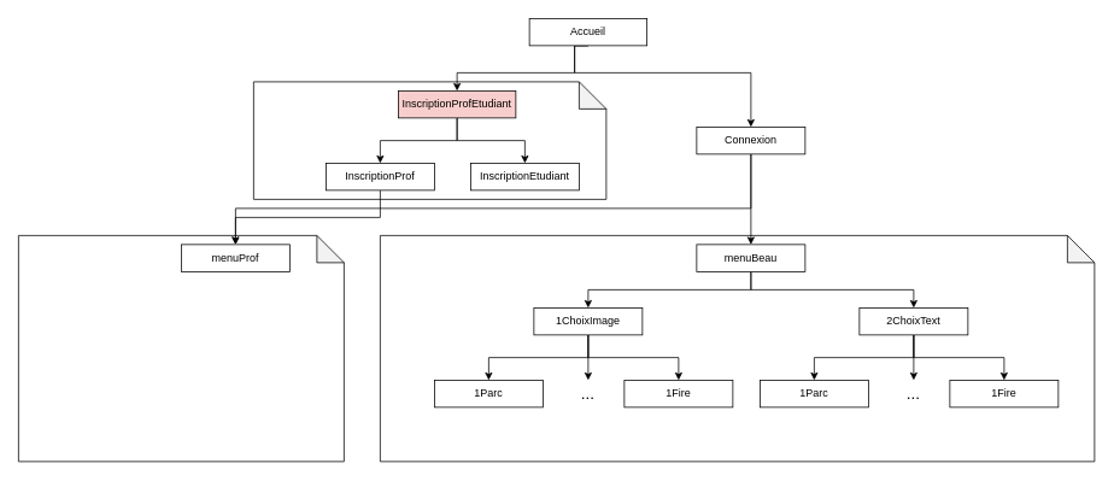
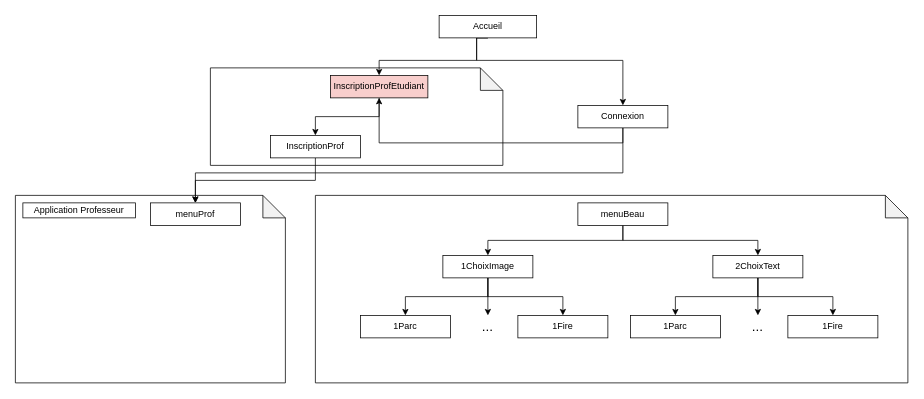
  <mxCell id="0" />
  <mxCell id="1" parent="0" />
  <mxCell id="2" style="edgeStyle=orthogonalEdgeStyle;rounded=0;orthogonalLoop=1;jettySize=auto;html=1;exitX=0.5;exitY=1;exitDx=0;exitDy=0;entryX=0.5;entryY=0;entryDx=0;entryDy=0;" edge="1" parent="1" source="4" target="13"><mxGeometry relative="1" as="geometry"><Array as="points"><mxPoint x="635" y="80" /><mxPoint x="505" y="80" /></Array></mxGeometry></mxCell>
  <mxCell id="3" style="edgeStyle=orthogonalEdgeStyle;rounded=0;orthogonalLoop=1;jettySize=auto;html=1;exitX=0.5;exitY=1;exitDx=0;exitDy=0;entryX=0.5;entryY=0;entryDx=0;entryDy=0;" edge="1" parent="1" source="4" target="10"><mxGeometry relative="1" as="geometry"><Array as="points"><mxPoint x="635" y="80" /><mxPoint x="830" y="80" /></Array></mxGeometry></mxCell>
  <mxCell id="4" value="Accueil" style="rounded=0;whiteSpace=wrap;html=1;" vertex="1" parent="1"><mxGeometry x="585" y="20" width="130" height="30" as="geometry" /></mxCell>
  <mxCell id="5" style="edgeStyle=orthogonalEdgeStyle;rounded=0;orthogonalLoop=1;jettySize=auto;html=1;exitX=0.5;exitY=1;exitDx=0;exitDy=0;" edge="1" parent="1" source="6" target="17"><mxGeometry relative="1" as="geometry" /></mxCell>
  <mxCell id="6" value="InscriptionProf" style="rounded=0;whiteSpace=wrap;html=1;" vertex="1" parent="1"><mxGeometry x="360" y="180" width="120" height="30" as="geometry" /></mxCell>
- <mxCell id="7" value="InscriptionEtudiant" style="rounded=0;whiteSpace=wrap;html=1;" vertex="1" parent="1"><mxGeometry x="520" y="180" width="120" height="30" as="geometry" /></mxCell>
- <mxCell id="8" style="edgeStyle=orthogonalEdgeStyle;rounded=0;orthogonalLoop=1;jettySize=auto;html=1;exitX=0.5;exitY=1;exitDx=0;exitDy=0;entryX=0.5;entryY=0;entryDx=0;entryDy=0;" edge="1" parent="1" source="10" target="16"><mxGeometry relative="1" as="geometry"><mxPoint x="830" y="260" as="targetPoint" /></mxGeometry></mxCell>
+ <mxCell id="8" style="edgeStyle=orthogonalEdgeStyle;rounded=0;orthogonalLoop=1;jettySize=auto;html=1;exitX=0.5;exitY=1;exitDx=0;exitDy=0;" edge="1" parent="1" source="10" target="13"><mxGeometry relative="1" as="geometry"><mxPoint x="830" y="260" as="targetPoint" /></mxGeometry></mxCell>
  <mxCell id="9" style="edgeStyle=orthogonalEdgeStyle;rounded=0;orthogonalLoop=1;jettySize=auto;html=1;exitX=0.5;exitY=1;exitDx=0;exitDy=0;entryX=0.5;entryY=0;entryDx=0;entryDy=0;" edge="1" parent="1" source="10" target="17"><mxGeometry relative="1" as="geometry"><Array as="points"><mxPoint x="830" y="230" /><mxPoint x="260" y="230" /></Array></mxGeometry></mxCell>
  <mxCell id="10" value="Connexion" style="rounded=0;whiteSpace=wrap;html=1;" vertex="1" parent="1"><mxGeometry x="770" y="140" width="120" height="30" as="geometry" /></mxCell>
- <mxCell id="11" style="edgeStyle=orthogonalEdgeStyle;rounded=0;orthogonalLoop=1;jettySize=auto;html=1;exitX=0.5;exitY=1;exitDx=0;exitDy=0;" edge="1" parent="1" source="13" target="7"><mxGeometry relative="1" as="geometry" /></mxCell>
  <mxCell id="12" style="edgeStyle=orthogonalEdgeStyle;rounded=0;orthogonalLoop=1;jettySize=auto;html=1;exitX=0.5;exitY=1;exitDx=0;exitDy=0;entryX=0.5;entryY=0;entryDx=0;entryDy=0;" edge="1" parent="1" source="13" target="6"><mxGeometry relative="1" as="geometry" /></mxCell>
  <mxCell id="13" value="InscriptionProfEtudiant" style="rounded=0;whiteSpace=wrap;html=1;fillColor=#f8cecc;" vertex="1" parent="1"><mxGeometry x="440" y="100" width="130" height="30" as="geometry" /></mxCell>
  <mxCell id="14" style="edgeStyle=orthogonalEdgeStyle;rounded=0;orthogonalLoop=1;jettySize=auto;html=1;exitX=0.5;exitY=1;exitDx=0;exitDy=0;entryX=0.5;entryY=0;entryDx=0;entryDy=0;" edge="1" parent="1" source="16" target="21"><mxGeometry relative="1" as="geometry" /></mxCell>
  <mxCell id="15" style="edgeStyle=orthogonalEdgeStyle;rounded=0;orthogonalLoop=1;jettySize=auto;html=1;exitX=0.5;exitY=1;exitDx=0;exitDy=0;entryX=0.5;entryY=0;entryDx=0;entryDy=0;" edge="1" parent="1" source="16" target="25"><mxGeometry relative="1" as="geometry" /></mxCell>
  <mxCell id="16" value="menuBeau" style="rounded=0;whiteSpace=wrap;html=1;" vertex="1" parent="1"><mxGeometry x="770" y="270" width="120" height="30" as="geometry" /></mxCell>
  <mxCell id="17" value="menuProf" style="rounded=0;whiteSpace=wrap;html=1;" vertex="1" parent="1"><mxGeometry x="200" y="270" width="120" height="30" as="geometry" /></mxCell>
  <mxCell id="18" style="edgeStyle=orthogonalEdgeStyle;rounded=0;orthogonalLoop=1;jettySize=auto;html=1;exitX=0.5;exitY=1;exitDx=0;exitDy=0;entryX=0.5;entryY=0;entryDx=0;entryDy=0;" edge="1" parent="1" source="21" target="26"><mxGeometry relative="1" as="geometry" /></mxCell>
  <mxCell id="19" style="edgeStyle=orthogonalEdgeStyle;rounded=0;orthogonalLoop=1;jettySize=auto;html=1;exitX=0.5;exitY=1;exitDx=0;exitDy=0;entryX=0.5;entryY=0;entryDx=0;entryDy=0;" edge="1" parent="1" source="21" target="27"><mxGeometry relative="1" as="geometry" /></mxCell>
  <mxCell id="20" style="edgeStyle=orthogonalEdgeStyle;rounded=0;orthogonalLoop=1;jettySize=auto;html=1;exitX=0.5;exitY=1;exitDx=0;exitDy=0;entryX=0.5;entryY=0;entryDx=0;entryDy=0;" edge="1" parent="1" source="21" target="28"><mxGeometry relative="1" as="geometry" /></mxCell>
  <mxCell id="21" value="1ChoixImage" style="rounded=0;whiteSpace=wrap;html=1;" vertex="1" parent="1"><mxGeometry x="590" y="340" width="120" height="30" as="geometry" /></mxCell>
  <mxCell id="22" style="edgeStyle=orthogonalEdgeStyle;rounded=0;orthogonalLoop=1;jettySize=auto;html=1;exitX=0.5;exitY=1;exitDx=0;exitDy=0;entryX=0.5;entryY=0;entryDx=0;entryDy=0;" edge="1" parent="1" source="25" target="29"><mxGeometry relative="1" as="geometry" /></mxCell>
  <mxCell id="23" style="edgeStyle=orthogonalEdgeStyle;rounded=0;orthogonalLoop=1;jettySize=auto;html=1;exitX=0.5;exitY=1;exitDx=0;exitDy=0;entryX=0.5;entryY=0;entryDx=0;entryDy=0;" edge="1" parent="1" source="25" target="30"><mxGeometry relative="1" as="geometry" /></mxCell>
  <mxCell id="24" style="edgeStyle=orthogonalEdgeStyle;rounded=0;orthogonalLoop=1;jettySize=auto;html=1;exitX=0.5;exitY=1;exitDx=0;exitDy=0;entryX=0.5;entryY=0;entryDx=0;entryDy=0;" edge="1" parent="1" source="25" target="31"><mxGeometry relative="1" as="geometry" /></mxCell>
  <mxCell id="25" value="2ChoixText" style="rounded=0;whiteSpace=wrap;html=1;" vertex="1" parent="1"><mxGeometry x="950" y="340" width="120" height="30" as="geometry" /></mxCell>
  <mxCell id="26" value="1Parc" style="rounded=0;whiteSpace=wrap;html=1;" vertex="1" parent="1"><mxGeometry x="480" y="420" width="120" height="30" as="geometry" /></mxCell>
  <mxCell id="27" value="1Fire" style="rounded=0;whiteSpace=wrap;html=1;" vertex="1" parent="1"><mxGeometry x="690" y="420" width="120" height="30" as="geometry" /></mxCell>
  <mxCell id="28" value="&lt;font style=&quot;font-size: 18px;&quot;&gt;...&lt;/font&gt;" style="text;strokeColor=none;align=center;fillColor=none;html=1;verticalAlign=middle;whiteSpace=wrap;rounded=0;" vertex="1" parent="1"><mxGeometry x="620" y="420" width="60" height="30" as="geometry" /></mxCell>
  <mxCell id="29" value="1Parc" style="rounded=0;whiteSpace=wrap;html=1;" vertex="1" parent="1"><mxGeometry x="840" y="420" width="120" height="30" as="geometry" /></mxCell>
  <mxCell id="30" value="1Fire" style="rounded=0;whiteSpace=wrap;html=1;" vertex="1" parent="1"><mxGeometry x="1050" y="420" width="120" height="30" as="geometry" /></mxCell>
  <mxCell id="31" value="&lt;font style=&quot;font-size: 18px;&quot;&gt;...&lt;/font&gt;" style="text;strokeColor=none;align=center;fillColor=none;html=1;verticalAlign=middle;whiteSpace=wrap;rounded=0;" vertex="1" parent="1"><mxGeometry x="980" y="420" width="60" height="30" as="geometry" /></mxCell>
  <mxCell id="32" value="" style="shape=note;whiteSpace=wrap;html=1;backgroundOutline=1;darkOpacity=0.05;fillColor=none;" vertex="1" parent="1"><mxGeometry x="280" y="90" width="390" height="130" as="geometry" /></mxCell>
  <mxCell id="33" value="" style="shape=note;whiteSpace=wrap;html=1;backgroundOutline=1;darkOpacity=0.05;fillColor=none;" vertex="1" parent="1"><mxGeometry x="20" y="260" width="360" height="250" as="geometry" /></mxCell>
  <mxCell id="34" value="" style="shape=note;whiteSpace=wrap;html=1;backgroundOutline=1;darkOpacity=0.05;fillColor=none;" vertex="1" parent="1"><mxGeometry x="420" y="260" width="790" height="250" as="geometry" /></mxCell>
+ <mxCell id="35" value="Application Professeur" style="rounded=0;whiteSpace=wrap;html=1;fillColor=none;" vertex="1" parent="1"><mxGeometry x="30" y="270" width="150" height="20" as="geometry" /></mxCell>
